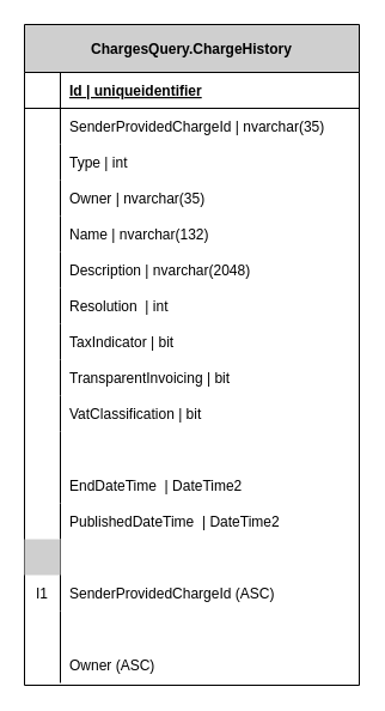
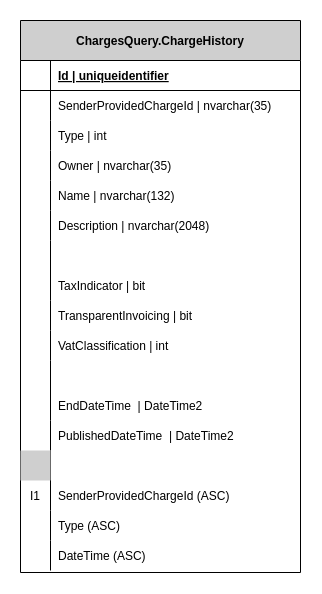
  <mxCell id="0" />
  <mxCell id="1" parent="0" />
  <mxCell id="2" value="ChargesQuery.ChargeHistory" style="shape=table;startSize=40;container=1;collapsible=1;childLayout=tableLayout;fixedRows=1;rowLines=0;fontStyle=1;align=center;resizeLast=1;fillColor=#CFCFCF;" parent="1" vertex="1"><mxGeometry x="20" y="20" width="280" height="552" as="geometry" /></mxCell>
  <mxCell id="3" value="" style="shape=partialRectangle;collapsible=0;dropTarget=0;pointerEvents=0;fillColor=none;top=0;left=0;bottom=1;right=0;points=[[0,0.5],[1,0.5]];portConstraint=eastwest;" parent="2" vertex="1"><mxGeometry y="40" width="280" height="30" as="geometry" /></mxCell>
  <mxCell id="4" value="Id | uniqueidentifier" style="shape=partialRectangle;connectable=0;fillColor=none;top=0;left=0;bottom=0;right=0;align=left;spacingLeft=6;fontStyle=5;overflow=hidden;" parent="3" vertex="1"><mxGeometry x="30" width="250" height="30" as="geometry"><mxRectangle width="250" height="30" as="alternateBounds" /></mxGeometry></mxCell>
  <mxCell id="5" value="" style="shape=partialRectangle;collapsible=0;dropTarget=0;pointerEvents=0;fillColor=none;top=0;left=0;bottom=0;right=0;points=[[0,0.5],[1,0.5]];portConstraint=eastwest;" parent="2" vertex="1"><mxGeometry y="70" width="280" height="30" as="geometry" /></mxCell>
  <mxCell id="6" value="" style="shape=partialRectangle;connectable=0;fillColor=none;top=0;left=0;bottom=0;right=0;editable=1;overflow=hidden;" parent="5" vertex="1"><mxGeometry width="30" height="30" as="geometry"><mxRectangle width="30" height="30" as="alternateBounds" /></mxGeometry></mxCell>
  <mxCell id="7" value="SenderProvidedChargeId | nvarchar(35)" style="shape=partialRectangle;connectable=0;fillColor=none;top=0;left=0;bottom=0;right=0;align=left;spacingLeft=6;overflow=hidden;" parent="5" vertex="1"><mxGeometry x="30" width="250" height="30" as="geometry"><mxRectangle width="250" height="30" as="alternateBounds" /></mxGeometry></mxCell>
  <mxCell id="8" value="" style="shape=partialRectangle;collapsible=0;dropTarget=0;pointerEvents=0;fillColor=none;top=0;left=0;bottom=0;right=0;points=[[0,0.5],[1,0.5]];portConstraint=eastwest;" parent="2" vertex="1"><mxGeometry y="100" width="280" height="30" as="geometry" /></mxCell>
  <mxCell id="9" value="" style="shape=partialRectangle;connectable=0;fillColor=none;top=0;left=0;bottom=0;right=0;editable=1;overflow=hidden;" parent="8" vertex="1"><mxGeometry width="30" height="30" as="geometry"><mxRectangle width="30" height="30" as="alternateBounds" /></mxGeometry></mxCell>
  <mxCell id="10" value="Type | int" style="shape=partialRectangle;connectable=0;fillColor=none;top=0;left=0;bottom=0;right=0;align=left;spacingLeft=6;overflow=hidden;" parent="8" vertex="1"><mxGeometry x="30" width="250" height="30" as="geometry"><mxRectangle width="250" height="30" as="alternateBounds" /></mxGeometry></mxCell>
  <mxCell id="11" style="shape=partialRectangle;collapsible=0;dropTarget=0;pointerEvents=0;fillColor=none;top=0;left=0;bottom=0;right=0;points=[[0,0.5],[1,0.5]];portConstraint=eastwest;" parent="2" vertex="1"><mxGeometry y="130" width="280" height="30" as="geometry" /></mxCell>
  <mxCell id="12" value="" style="shape=partialRectangle;connectable=0;fillColor=none;top=0;left=0;bottom=0;right=0;editable=1;overflow=hidden;" parent="11" vertex="1"><mxGeometry width="30" height="30" as="geometry"><mxRectangle width="30" height="30" as="alternateBounds" /></mxGeometry></mxCell>
  <mxCell id="13" value="Owner | nvarchar(35) " style="shape=partialRectangle;connectable=0;fillColor=none;top=0;left=0;bottom=0;right=0;align=left;spacingLeft=6;overflow=hidden;" parent="11" vertex="1"><mxGeometry x="30" width="250" height="30" as="geometry"><mxRectangle width="250" height="30" as="alternateBounds" /></mxGeometry></mxCell>
  <mxCell id="14" style="shape=partialRectangle;collapsible=0;dropTarget=0;pointerEvents=0;fillColor=none;top=0;left=0;bottom=0;right=0;points=[[0,0.5],[1,0.5]];portConstraint=eastwest;" parent="2" vertex="1"><mxGeometry y="160" width="280" height="30" as="geometry" /></mxCell>
  <mxCell id="15" style="shape=partialRectangle;connectable=0;fillColor=none;top=0;left=0;bottom=0;right=0;editable=1;overflow=hidden;" parent="14" vertex="1"><mxGeometry width="30" height="30" as="geometry"><mxRectangle width="30" height="30" as="alternateBounds" /></mxGeometry></mxCell>
  <mxCell id="16" value="Name | nvarchar(132)" style="shape=partialRectangle;connectable=0;fillColor=none;top=0;left=0;bottom=0;right=0;align=left;spacingLeft=6;overflow=hidden;" parent="14" vertex="1"><mxGeometry x="30" width="250" height="30" as="geometry"><mxRectangle width="250" height="30" as="alternateBounds" /></mxGeometry></mxCell>
  <mxCell id="17" style="shape=partialRectangle;collapsible=0;dropTarget=0;pointerEvents=0;fillColor=none;top=0;left=0;bottom=0;right=0;points=[[0,0.5],[1,0.5]];portConstraint=eastwest;" parent="2" vertex="1"><mxGeometry y="190" width="280" height="30" as="geometry" /></mxCell>
  <mxCell id="18" style="shape=partialRectangle;connectable=0;fillColor=none;top=0;left=0;bottom=0;right=0;editable=1;overflow=hidden;" parent="17" vertex="1"><mxGeometry width="30" height="30" as="geometry"><mxRectangle width="30" height="30" as="alternateBounds" /></mxGeometry></mxCell>
  <mxCell id="19" value="Description | nvarchar(2048)" style="shape=partialRectangle;connectable=0;fillColor=none;top=0;left=0;bottom=0;right=0;align=left;spacingLeft=6;overflow=hidden;" parent="17" vertex="1"><mxGeometry x="30" width="250" height="30" as="geometry"><mxRectangle width="250" height="30" as="alternateBounds" /></mxGeometry></mxCell>
  <mxCell id="20" style="shape=partialRectangle;collapsible=0;dropTarget=0;pointerEvents=0;fillColor=none;top=0;left=0;bottom=0;right=0;points=[[0,0.5],[1,0.5]];portConstraint=eastwest;" parent="2" vertex="1"><mxGeometry y="220" width="280" height="30" as="geometry" /></mxCell>
  <mxCell id="21" style="shape=partialRectangle;connectable=0;fillColor=none;top=0;left=0;bottom=0;right=0;editable=1;overflow=hidden;" parent="20" vertex="1"><mxGeometry width="30" height="30" as="geometry"><mxRectangle width="30" height="30" as="alternateBounds" /></mxGeometry></mxCell>
- <mxCell id="22" value="Resolution  | int" style="shape=partialRectangle;connectable=0;fillColor=none;top=0;left=0;bottom=0;right=0;align=left;spacingLeft=6;overflow=hidden;" parent="20" vertex="1"><mxGeometry x="30" width="250" height="30" as="geometry"><mxRectangle width="250" height="30" as="alternateBounds" /></mxGeometry></mxCell>
  <mxCell id="23" style="shape=partialRectangle;collapsible=0;dropTarget=0;pointerEvents=0;fillColor=none;top=0;left=0;bottom=0;right=0;points=[[0,0.5],[1,0.5]];portConstraint=eastwest;" parent="2" vertex="1"><mxGeometry y="250" width="280" height="30" as="geometry" /></mxCell>
  <mxCell id="24" style="shape=partialRectangle;connectable=0;fillColor=none;top=0;left=0;bottom=0;right=0;editable=1;overflow=hidden;" parent="23" vertex="1"><mxGeometry width="30" height="30" as="geometry"><mxRectangle width="30" height="30" as="alternateBounds" /></mxGeometry></mxCell>
  <mxCell id="25" value="TaxIndicator | bit" style="shape=partialRectangle;connectable=0;fillColor=none;top=0;left=0;bottom=0;right=0;align=left;spacingLeft=6;overflow=hidden;" parent="23" vertex="1"><mxGeometry x="30" width="250" height="30" as="geometry"><mxRectangle width="250" height="30" as="alternateBounds" /></mxGeometry></mxCell>
  <mxCell id="26" style="shape=partialRectangle;collapsible=0;dropTarget=0;pointerEvents=0;fillColor=none;top=0;left=0;bottom=0;right=0;points=[[0,0.5],[1,0.5]];portConstraint=eastwest;" parent="2" vertex="1"><mxGeometry y="280" width="280" height="30" as="geometry" /></mxCell>
  <mxCell id="27" style="shape=partialRectangle;connectable=0;fillColor=none;top=0;left=0;bottom=0;right=0;editable=1;overflow=hidden;" parent="26" vertex="1"><mxGeometry width="30" height="30" as="geometry"><mxRectangle width="30" height="30" as="alternateBounds" /></mxGeometry></mxCell>
  <mxCell id="28" value="TransparentInvoicing | bit" style="shape=partialRectangle;connectable=0;fillColor=none;top=0;left=0;bottom=0;right=0;align=left;spacingLeft=6;overflow=hidden;" parent="26" vertex="1"><mxGeometry x="30" width="250" height="30" as="geometry"><mxRectangle width="250" height="30" as="alternateBounds" /></mxGeometry></mxCell>
  <mxCell id="29" style="shape=partialRectangle;collapsible=0;dropTarget=0;pointerEvents=0;fillColor=none;top=0;left=0;bottom=0;right=0;points=[[0,0.5],[1,0.5]];portConstraint=eastwest;" parent="2" vertex="1"><mxGeometry y="310" width="280" height="30" as="geometry" /></mxCell>
  <mxCell id="30" value="" style="shape=partialRectangle;connectable=0;fillColor=none;top=0;left=0;bottom=0;right=0;editable=1;overflow=hidden;" parent="29" vertex="1"><mxGeometry width="30" height="30" as="geometry"><mxRectangle width="30" height="30" as="alternateBounds" /></mxGeometry></mxCell>
- <mxCell id="31" value="VatClassification | bit" style="shape=partialRectangle;connectable=0;fillColor=none;top=0;left=0;bottom=0;right=0;align=left;spacingLeft=6;overflow=hidden;" parent="29" vertex="1"><mxGeometry x="30" width="250" height="30" as="geometry"><mxRectangle width="250" height="30" as="alternateBounds" /></mxGeometry></mxCell>
+ <mxCell id="31" value="VatClassification | int" style="shape=partialRectangle;connectable=0;fillColor=none;top=0;left=0;bottom=0;right=0;align=left;spacingLeft=6;overflow=hidden;" parent="29" vertex="1"><mxGeometry x="30" width="250" height="30" as="geometry"><mxRectangle width="250" height="30" as="alternateBounds" /></mxGeometry></mxCell>
  <mxCell id="32" style="shape=partialRectangle;collapsible=0;dropTarget=0;pointerEvents=0;fillColor=none;top=0;left=0;bottom=0;right=0;points=[[0,0.5],[1,0.5]];portConstraint=eastwest;" parent="2" vertex="1"><mxGeometry y="340" width="280" height="30" as="geometry" /></mxCell>
  <mxCell id="33" value="" style="shape=partialRectangle;connectable=0;fillColor=none;top=0;left=0;bottom=0;right=0;editable=1;overflow=hidden;" parent="32" vertex="1"><mxGeometry width="30" height="30" as="geometry"><mxRectangle width="30" height="30" as="alternateBounds" /></mxGeometry></mxCell>
  <mxCell id="34" style="shape=partialRectangle;collapsible=0;dropTarget=0;pointerEvents=0;fillColor=none;top=0;left=0;bottom=0;right=0;points=[[0,0.5],[1,0.5]];portConstraint=eastwest;" parent="2" vertex="1"><mxGeometry y="370" width="280" height="30" as="geometry" /></mxCell>
  <mxCell id="35" style="shape=partialRectangle;connectable=0;fillColor=none;top=0;left=0;bottom=0;right=0;editable=1;overflow=hidden;" parent="34" vertex="1"><mxGeometry width="30" height="30" as="geometry"><mxRectangle width="30" height="30" as="alternateBounds" /></mxGeometry></mxCell>
  <mxCell id="36" value="EndDateTime  | DateTime2" style="shape=partialRectangle;connectable=0;fillColor=none;top=0;left=0;bottom=0;right=0;align=left;spacingLeft=6;overflow=hidden;" parent="34" vertex="1"><mxGeometry x="30" width="250" height="30" as="geometry"><mxRectangle width="250" height="30" as="alternateBounds" /></mxGeometry></mxCell>
  <mxCell id="37" style="shape=partialRectangle;collapsible=0;dropTarget=0;pointerEvents=0;fillColor=none;top=0;left=0;bottom=0;right=0;points=[[0,0.5],[1,0.5]];portConstraint=eastwest;" parent="2" vertex="1"><mxGeometry y="400" width="280" height="30" as="geometry" /></mxCell>
  <mxCell id="38" style="shape=partialRectangle;connectable=0;fillColor=none;top=0;left=0;bottom=0;right=0;editable=1;overflow=hidden;" parent="37" vertex="1"><mxGeometry width="30" height="30" as="geometry"><mxRectangle width="30" height="30" as="alternateBounds" /></mxGeometry></mxCell>
  <mxCell id="39" value="PublishedDateTime  | DateTime2" style="shape=partialRectangle;connectable=0;fillColor=none;top=0;left=0;bottom=0;right=0;align=left;spacingLeft=6;overflow=hidden;" parent="37" vertex="1"><mxGeometry x="30" width="250" height="30" as="geometry"><mxRectangle width="250" height="30" as="alternateBounds" /></mxGeometry></mxCell>
  <mxCell id="40" style="shape=partialRectangle;collapsible=0;dropTarget=0;pointerEvents=0;fillColor=none;top=0;left=0;bottom=0;right=0;points=[[0,0.5],[1,0.5]];portConstraint=eastwest;" parent="2" vertex="1"><mxGeometry y="430" width="280" height="30" as="geometry" /></mxCell>
  <mxCell id="41" style="shape=partialRectangle;connectable=0;top=0;left=0;bottom=0;right=0;editable=1;overflow=hidden;fillColor=#CFCFCF;" parent="40" vertex="1"><mxGeometry width="30" height="30" as="geometry"><mxRectangle width="30" height="30" as="alternateBounds" /></mxGeometry></mxCell>
  <mxCell id="42" style="shape=partialRectangle;collapsible=0;dropTarget=0;pointerEvents=0;fillColor=none;top=0;left=0;bottom=0;right=0;points=[[0,0.5],[1,0.5]];portConstraint=eastwest;" parent="2" vertex="1"><mxGeometry y="460" width="280" height="30" as="geometry" /></mxCell>
  <mxCell id="43" value="I1" style="shape=partialRectangle;connectable=0;fillColor=none;top=0;left=0;bottom=0;right=0;editable=1;overflow=hidden;" parent="42" vertex="1"><mxGeometry width="30" height="30" as="geometry"><mxRectangle width="30" height="30" as="alternateBounds" /></mxGeometry></mxCell>
  <mxCell id="44" value="SenderProvidedChargeId (ASC)" style="shape=partialRectangle;connectable=0;fillColor=none;top=0;left=0;bottom=0;right=0;align=left;spacingLeft=6;overflow=hidden;" parent="42" vertex="1"><mxGeometry x="30" width="250" height="30" as="geometry"><mxRectangle width="250" height="30" as="alternateBounds" /></mxGeometry></mxCell>
  <mxCell id="45" style="shape=partialRectangle;collapsible=0;dropTarget=0;pointerEvents=0;fillColor=none;top=0;left=0;bottom=0;right=0;points=[[0,0.5],[1,0.5]];portConstraint=eastwest;" parent="2" vertex="1"><mxGeometry y="490" width="280" height="30" as="geometry" /></mxCell>
  <mxCell id="46" style="shape=partialRectangle;connectable=0;fillColor=none;top=0;left=0;bottom=0;right=0;editable=1;overflow=hidden;" parent="45" vertex="1"><mxGeometry width="30" height="30" as="geometry"><mxRectangle width="30" height="30" as="alternateBounds" /></mxGeometry></mxCell>
+ <mxCell id="47" value="Type (ASC)" style="shape=partialRectangle;connectable=0;fillColor=none;top=0;left=0;bottom=0;right=0;align=left;spacingLeft=6;overflow=hidden;" parent="45" vertex="1"><mxGeometry x="30" width="250" height="30" as="geometry"><mxRectangle width="250" height="30" as="alternateBounds" /></mxGeometry></mxCell>
  <mxCell id="48" style="shape=partialRectangle;collapsible=0;dropTarget=0;pointerEvents=0;fillColor=none;top=0;left=0;bottom=0;right=0;points=[[0,0.5],[1,0.5]];portConstraint=eastwest;" parent="2" vertex="1"><mxGeometry y="520" width="280" height="30" as="geometry" /></mxCell>
  <mxCell id="49" style="shape=partialRectangle;connectable=0;fillColor=none;top=0;left=0;bottom=0;right=0;editable=1;overflow=hidden;" parent="48" vertex="1"><mxGeometry width="30" height="30" as="geometry"><mxRectangle width="30" height="30" as="alternateBounds" /></mxGeometry></mxCell>
- <mxCell id="50" value="Owner (ASC)" style="shape=partialRectangle;connectable=0;fillColor=none;top=0;left=0;bottom=0;right=0;align=left;spacingLeft=6;overflow=hidden;labelBackgroundColor=none;" parent="48" vertex="1"><mxGeometry x="30" width="250" height="30" as="geometry"><mxRectangle width="250" height="30" as="alternateBounds" /></mxGeometry></mxCell>
+ <mxCell id="50" value="DateTime (ASC)" style="shape=partialRectangle;connectable=0;fillColor=none;top=0;left=0;bottom=0;right=0;align=left;spacingLeft=6;overflow=hidden;labelBackgroundColor=none;" parent="48" vertex="1"><mxGeometry x="30" width="250" height="30" as="geometry"><mxRectangle width="250" height="30" as="alternateBounds" /></mxGeometry></mxCell>
